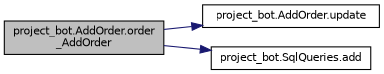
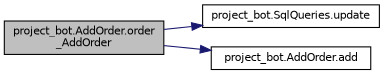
  digraph {
    rankdir=LR
    node [color=black fillcolor=white fontname=Helvetica fontsize=10 shape=record style=filled]
    edge [color=midnightblue fontname=Helvetica fontsize=10 labelfontname=Helvetica labelfontsize=10 style=solid]
    n1 [fillcolor=grey75 fontcolor=black height=0.2 label="project_bot.AddOrder.order\l_AddOrder" width=0.4]
-   n2 [height=0.2 label="project_bot.AddOrder.update" width=0.4]
-   n3 [height=0.2 label="project_bot.SqlQueries.add" width=0.4]
+   n2 [height=0.2 label="project_bot.SqlQueries.update" width=0.4]
+   n3 [height=0.2 label="project_bot.AddOrder.add" width=0.4]
    n1 -> n2
    n1 -> n3
  }
